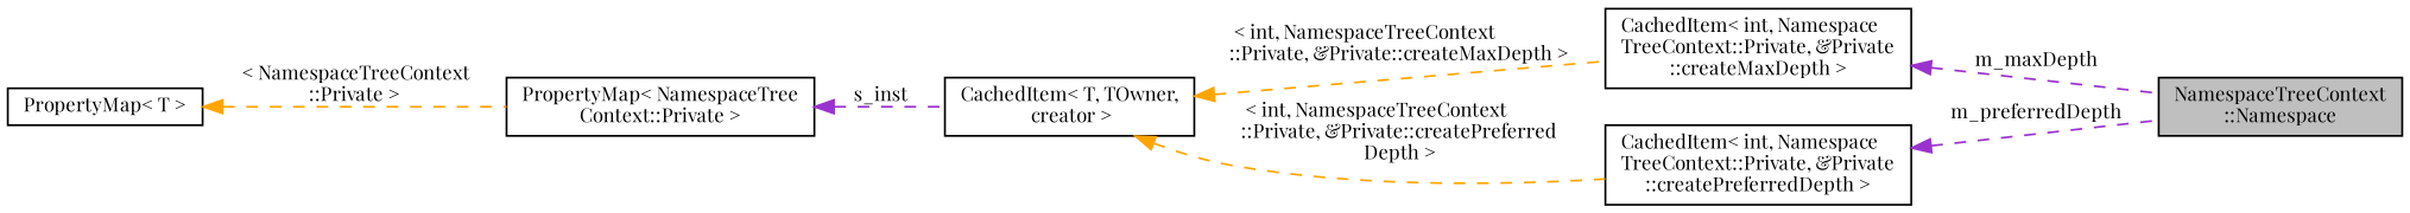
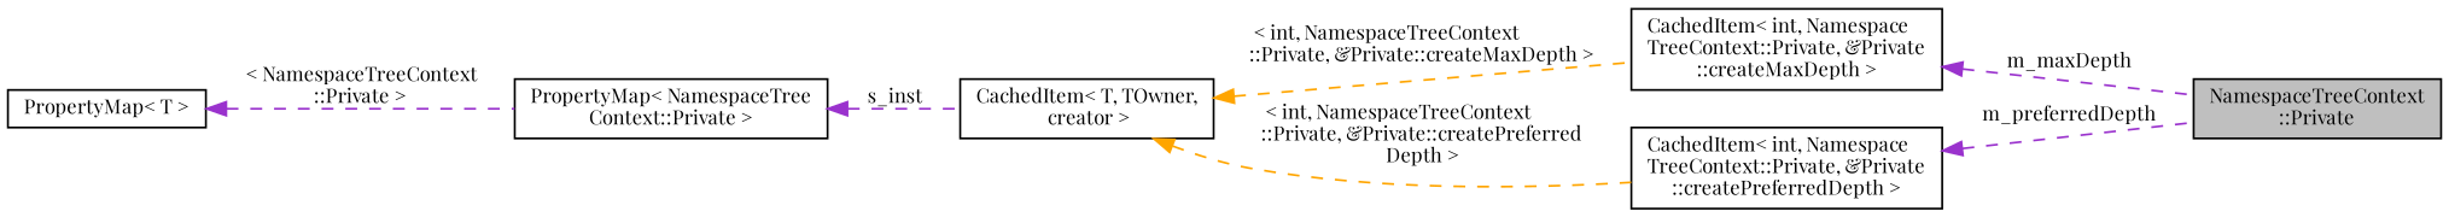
  digraph {
    fontname="Playfair Display"
    rankdir=LR
    node [color=black fillcolor=white fontname="Playfair Display" fontsize=10 shape=record style=filled]
    edge [color=darkorchid3 dir=back fontname="Playfair Display" fontsize=10 labelfontname=Helvetica labelfontsize=10 style=dashed]
-   n1 [fillcolor=grey75 fontcolor=black height=0.2 label="NamespaceTreeContext\l::Namespace" width=0.4]
+   n1 [fillcolor=grey75 fontcolor=black height=0.2 label="NamespaceTreeContext\l::Private" width=0.4]
    n2 [height=0.2 label="CachedItem\< int, Namespace\lTreeContext::Private, &Private\l::createMaxDepth \>" width=0.4]
    n3 [height=0.2 label="CachedItem\< T, TOwner,\l creator \>" width=0.4]
    n4 [height=0.2 label="CachedItem\< int, Namespace\lTreeContext::Private, &Private\l::createPreferredDepth \>" width=0.4]
    n5 [height=0.2 label="PropertyMap\< NamespaceTree\lContext::Private \>" width=0.4]
    n6 [height=0.2 label="PropertyMap\< T \>" width=0.4]
    n2 -> n1 [label=" m_maxDepth"]
    n3 -> n2 [color=orange label=" \< int, NamespaceTreeContext\l::Private, &Private::createMaxDepth \>"]
    n3 -> n4 [color=orange label=" \< int, NamespaceTreeContext\l::Private, &Private::createPreferred\lDepth \>"]
    n4 -> n1 [label=" m_preferredDepth"]
    n5 -> n3 [label=" s_inst"]
-   n6 -> n5 [color=orange label=" \< NamespaceTreeContext\l::Private \>"]
+   n6 -> n5 [label=" \< NamespaceTreeContext\l::Private \>"]
  }
